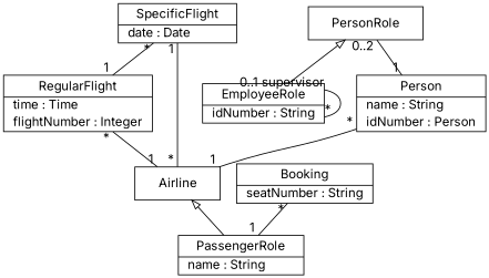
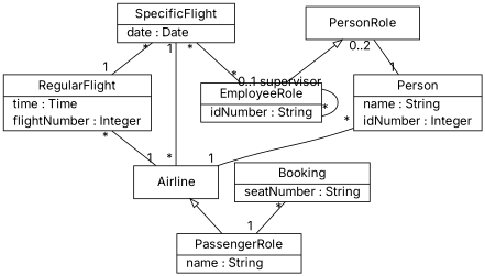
  digraph {
    fontname=Inter
    rankdir=BT
    node [fontname=Inter margin=0 shape=plaintext]
    edge [dir=none fontname=Inter headlabel="* " taillabel="1 "]
    n1 [label=<<table border="1" cellspacing="0" cellborder="0" cellpadding="10"><tr><td>    Airline    </td></tr></table>>]
    n2 [label=<<table border="1" cellspacing="0" cellborder="0" cellpadding="2"><tr><td cellpadding="4">    RegularFlight    </td></tr><hr/><tr><td align="left" href="" title="Time time&#13;">  time : Time  </td></tr><tr><td align="left" href="" title="Integer flightNumber&#13;">  flightNumber : Integer  </td></tr></table>>]
-   n3 [label=<<table border="1" cellspacing="0" cellborder="0" cellpadding="2"><tr><td cellpadding="4">    Person    </td></tr><hr/><tr><td align="left" href="" title="String name&#13;">  name : String  </td></tr><tr><td align="left" href="" title="Integer idNumber&#13;">  idNumber : Person  </td></tr></table>>]
+   n3 [label=<<table border="1" cellspacing="0" cellborder="0" cellpadding="2"><tr><td cellpadding="4">    Person    </td></tr><hr/><tr><td align="left" href="" title="String name&#13;">  name : String  </td></tr><tr><td align="left" href="" title="Integer idNumber&#13;">  idNumber : Integer  </td></tr></table>>]
    n4 [label=<<table border="1" cellspacing="0" cellborder="0" cellpadding="2"><tr><td cellpadding="4">    SpecificFlight    </td></tr><hr/><tr><td align="left" href="" title="Date date&#13;">  date : Date  </td></tr></table>>]
    n5 [label=<<table border="1" cellspacing="0" cellborder="0" cellpadding="10"><tr><td>    PersonRole    </td></tr></table>>]
    n6 [label=<<table border="1" cellspacing="0" cellborder="0" cellpadding="2"><tr><td cellpadding="4">    PassengerRole    </td></tr><hr/><tr><td align="left" href="" title="String name&#13;">  name : String  </td></tr></table>>]
    n7 [label=<<table border="1" cellspacing="0" cellborder="0" cellpadding="2"><tr><td cellpadding="4">    Booking    </td></tr><hr/><tr><td align="left" href="" title="String seatNumber&#13;">  seatNumber : String  </td></tr></table>>]
    n8 [label=<<table border="1" cellspacing="0" cellborder="0" cellpadding="2"><tr><td cellpadding="4">    EmployeeRole    </td></tr><hr/><tr><td align="left" href="" title="String jobFunction&#13;">  idNumber : String  </td></tr></table>>]
    n1 -> n2
    n1 -> n3
    n1 -> n4 [headlabel="1 " taillabel="* "]
    n2 -> n4
    n3 -> n5 [headlabel="0..2 "]
    n6 -> n1 [arrowhead=empty samehead=gen dir="" headlabel="" taillabel=""]
    n6 -> n7
+   n8 -> n4 [taillabel="* "]
    n8 -> n5 [arrowhead=empty samehead=gen dir="" headlabel="" taillabel=""]
    n8 -> n8 [headlabel="0..1 supervisor" taillabel="* "]
  }
